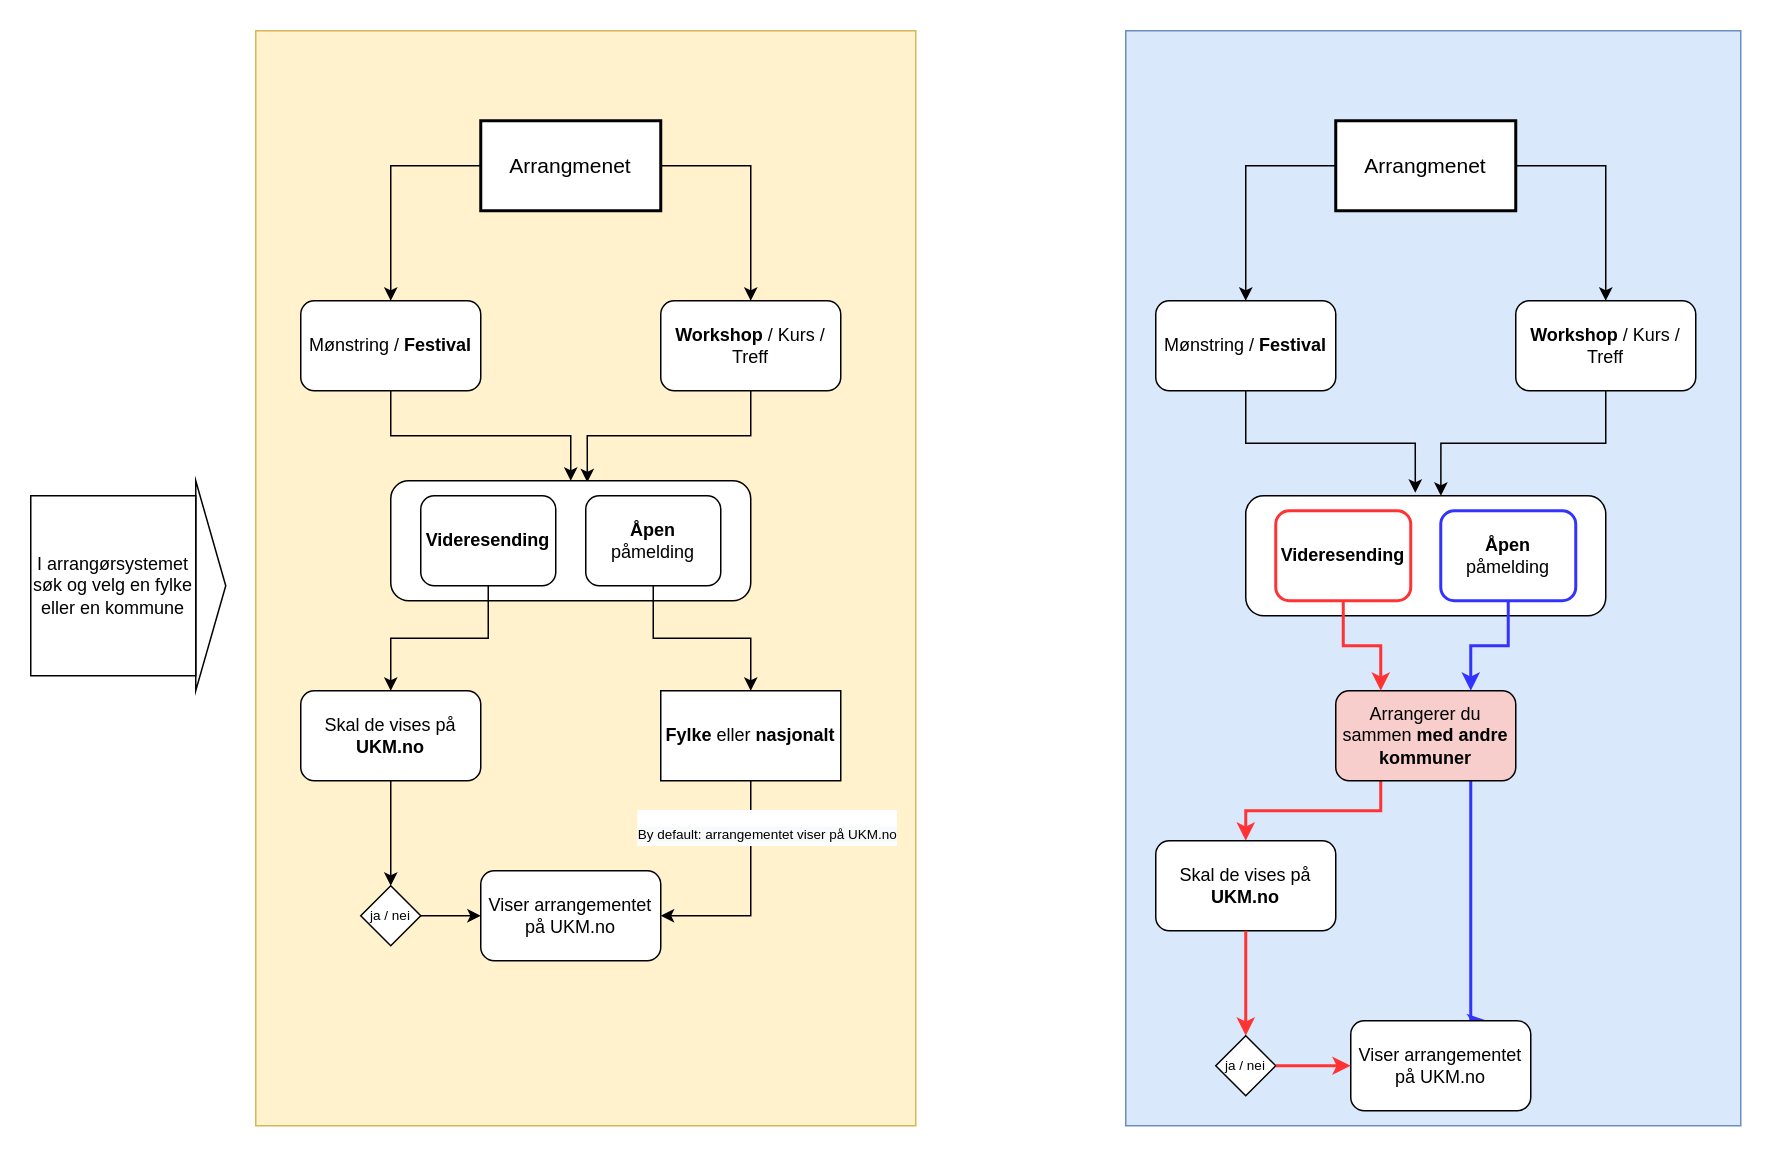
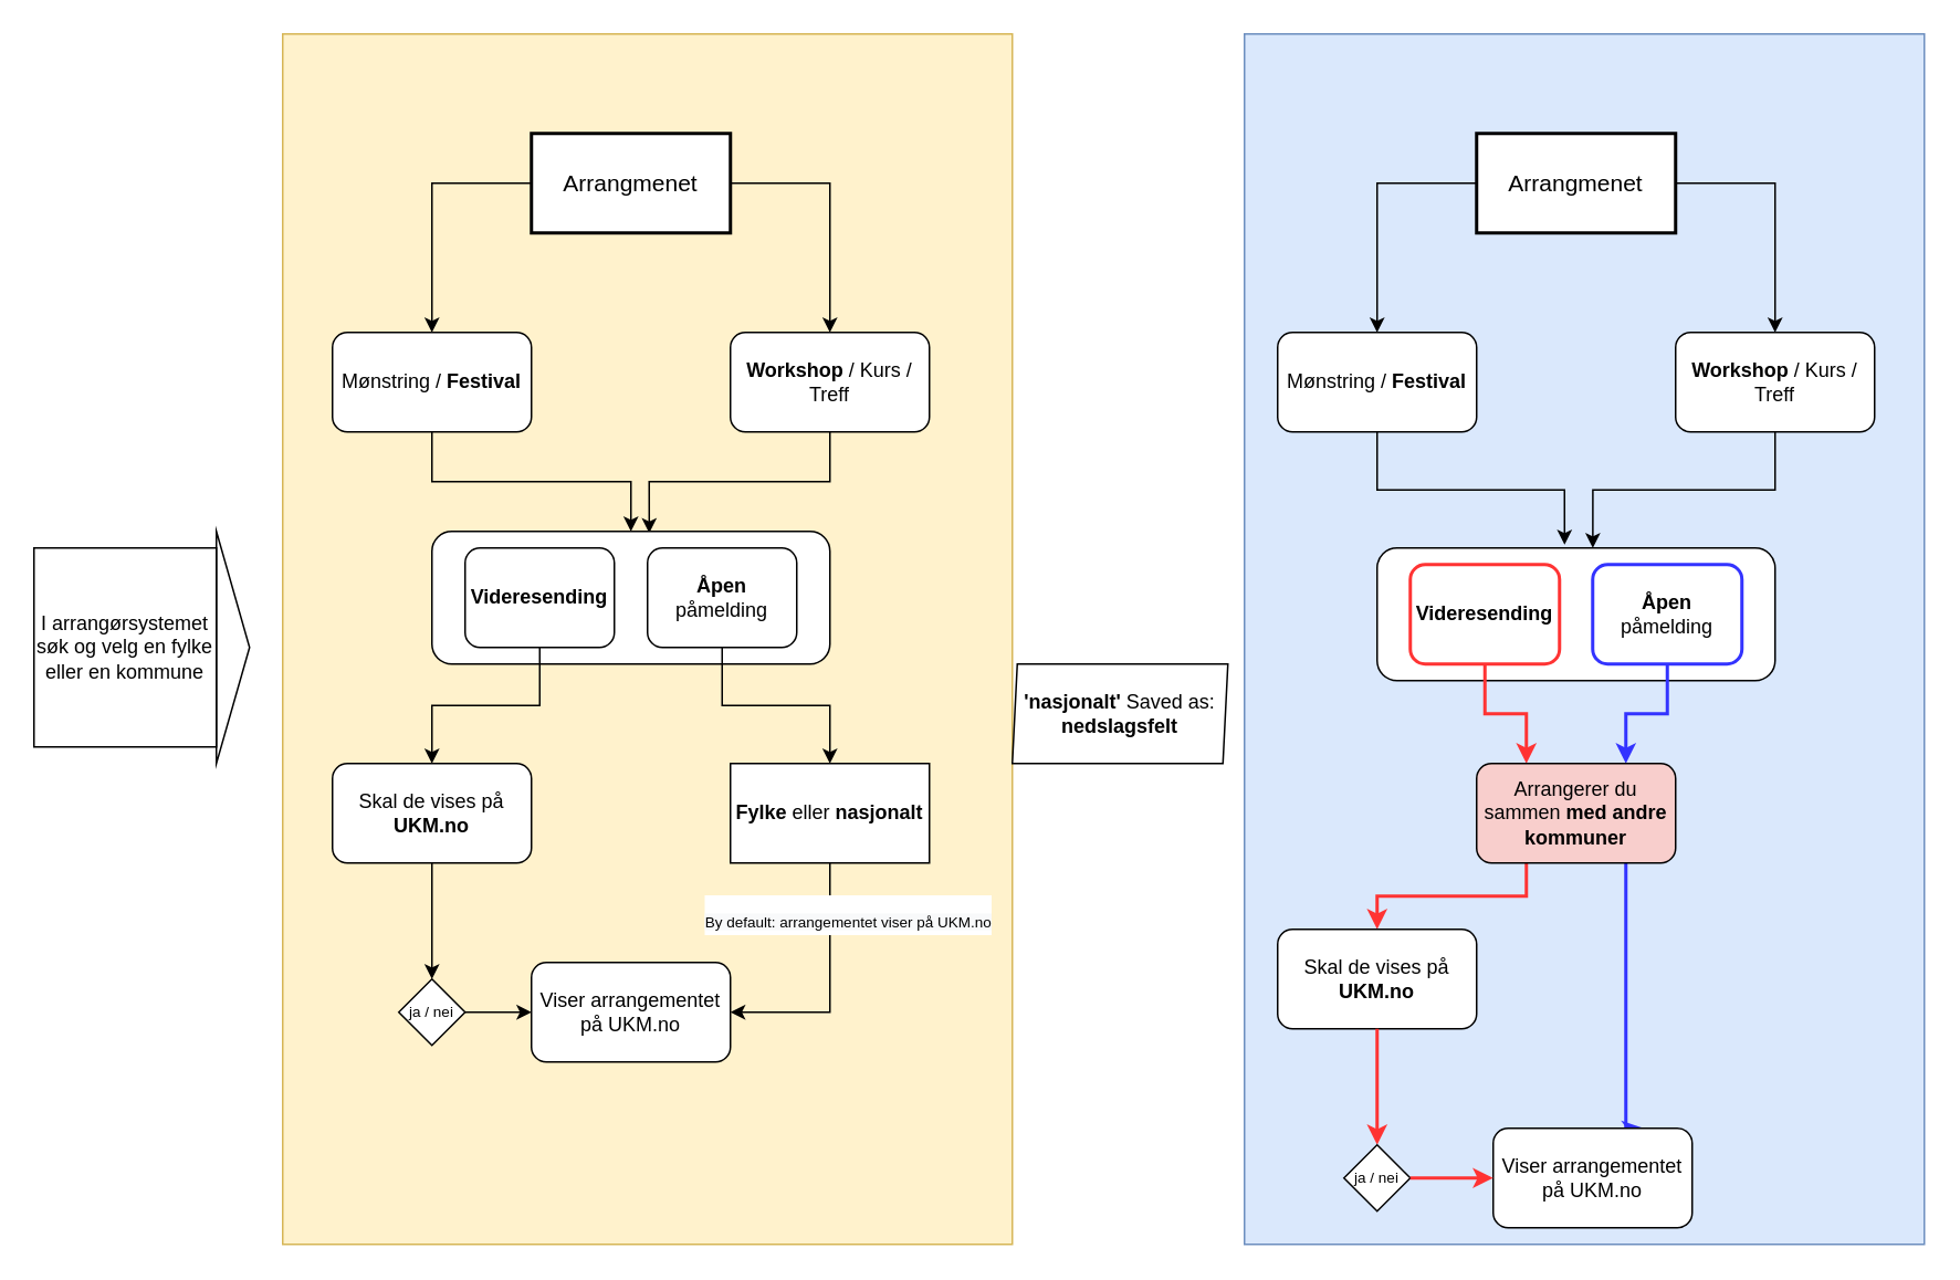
  <mxCell id="0" />
  <mxCell id="1" parent="0" />
  <mxCell id="2" value="" style="rounded=0;whiteSpace=wrap;html=1;fillColor=#dae8fc;strokeColor=#6c8ebf;" vertex="1" parent="1"><mxGeometry x="750" y="20" width="410" height="730" as="geometry" /></mxCell>
  <mxCell id="3" value="" style="rounded=0;whiteSpace=wrap;html=1;fillColor=#fff2cc;strokeColor=#d6b656;" vertex="1" parent="1"><mxGeometry x="170" y="20" width="440" height="730" as="geometry" /></mxCell>
  <mxCell id="4" style="edgeStyle=orthogonalEdgeStyle;rounded=0;orthogonalLoop=1;jettySize=auto;html=1;exitX=1;exitY=0.5;exitDx=0;exitDy=0;" edge="1" parent="1" source="5" target="11"><mxGeometry relative="1" as="geometry" /></mxCell>
  <mxCell id="5" value="" style="rounded=0;whiteSpace=wrap;html=1;strokeWidth=2;" vertex="1" parent="1"><mxGeometry x="320" y="80" width="120" height="60" as="geometry" /></mxCell>
  <mxCell id="6" style="edgeStyle=orthogonalEdgeStyle;rounded=0;orthogonalLoop=1;jettySize=auto;html=1;entryX=0.5;entryY=0;entryDx=0;entryDy=0;" edge="1" parent="1" target="9"><mxGeometry relative="1" as="geometry"><mxPoint x="320" y="110" as="sourcePoint" /><Array as="points"><mxPoint x="260" y="110" /></Array></mxGeometry></mxCell>
  <mxCell id="7" value="Arrangmenet&lt;br style=&quot;font-size: 14px;&quot;&gt;" style="text;html=1;strokeColor=none;fillColor=none;align=center;verticalAlign=middle;whiteSpace=wrap;rounded=0;fontSize=14;" vertex="1" parent="1"><mxGeometry x="340" y="100" width="80" height="20" as="geometry" /></mxCell>
  <mxCell id="8" style="edgeStyle=orthogonalEdgeStyle;rounded=0;orthogonalLoop=1;jettySize=auto;html=1;exitX=0.5;exitY=1;exitDx=0;exitDy=0;" edge="1" parent="1" source="9"><mxGeometry relative="1" as="geometry"><mxPoint x="380" y="320" as="targetPoint" /><Array as="points"><mxPoint x="260" y="290" /><mxPoint x="380" y="290" /></Array></mxGeometry></mxCell>
  <mxCell id="9" value="Mønstring / &lt;b&gt;Festival&lt;/b&gt;" style="rounded=1;whiteSpace=wrap;html=1;" vertex="1" parent="1"><mxGeometry x="200" y="200" width="120" height="60" as="geometry" /></mxCell>
  <mxCell id="10" style="edgeStyle=orthogonalEdgeStyle;rounded=0;orthogonalLoop=1;jettySize=auto;html=1;exitX=0.5;exitY=1;exitDx=0;exitDy=0;entryX=0.546;entryY=0.013;entryDx=0;entryDy=0;entryPerimeter=0;" edge="1" parent="1" source="11" target="12"><mxGeometry relative="1" as="geometry"><Array as="points"><mxPoint x="500" y="290" /><mxPoint x="391" y="290" /></Array></mxGeometry></mxCell>
  <mxCell id="11" value="&lt;b&gt;Workshop&lt;/b&gt; / Kurs / Treff" style="rounded=1;whiteSpace=wrap;html=1;" vertex="1" parent="1"><mxGeometry x="440" y="200" width="120" height="60" as="geometry" /></mxCell>
  <mxCell id="12" value="" style="rounded=1;whiteSpace=wrap;html=1;" vertex="1" parent="1"><mxGeometry x="260" y="320" width="240" height="80" as="geometry" /></mxCell>
  <mxCell id="13" style="edgeStyle=orthogonalEdgeStyle;rounded=0;orthogonalLoop=1;jettySize=auto;html=1;exitX=0.5;exitY=1;exitDx=0;exitDy=0;" edge="1" parent="1" source="14" target="21"><mxGeometry relative="1" as="geometry" /></mxCell>
  <mxCell id="14" value="&lt;b&gt;Videresending&lt;/b&gt;" style="rounded=1;whiteSpace=wrap;html=1;" vertex="1" parent="1"><mxGeometry x="280" y="330" width="90" height="60" as="geometry" /></mxCell>
  <mxCell id="15" style="edgeStyle=orthogonalEdgeStyle;rounded=0;orthogonalLoop=1;jettySize=auto;html=1;exitX=0.5;exitY=1;exitDx=0;exitDy=0;" edge="1" parent="1" source="16" target="19"><mxGeometry relative="1" as="geometry" /></mxCell>
  <mxCell id="16" value="&lt;b&gt;Åpen&lt;/b&gt; påmelding" style="rounded=1;whiteSpace=wrap;html=1;" vertex="1" parent="1"><mxGeometry x="390" y="330" width="90" height="60" as="geometry" /></mxCell>
  <mxCell id="17" style="edgeStyle=orthogonalEdgeStyle;rounded=0;orthogonalLoop=1;jettySize=auto;html=1;entryX=1;entryY=0.5;entryDx=0;entryDy=0;fontSize=20;" edge="1" parent="1" source="19" target="39"><mxGeometry relative="1" as="geometry"><Array as="points"><mxPoint x="500" y="610" /></Array></mxGeometry></mxCell>
  <mxCell id="18" value="&lt;span style=&quot;font-size: 9px ; background-color: rgb(248 , 249 , 250)&quot;&gt;By default: arrangementet viser på UKM.no&lt;/span&gt;" style="edgeLabel;html=1;align=center;verticalAlign=middle;resizable=0;points=[];fontSize=20;" vertex="1" connectable="0" parent="17"><mxGeometry x="-0.533" y="-2" relative="1" as="geometry"><mxPoint x="12" y="-5" as="offset" /></mxGeometry></mxCell>
  <mxCell id="19" value="&lt;b&gt;Fylke&lt;/b&gt; eller &lt;b&gt;nasjonalt&lt;/b&gt;" style="whiteSpace=wrap;html=1;rounded=0;" vertex="1" parent="1"><mxGeometry x="440" y="460" width="120" height="60" as="geometry" /></mxCell>
  <mxCell id="20" style="edgeStyle=orthogonalEdgeStyle;rounded=0;orthogonalLoop=1;jettySize=auto;html=1;entryX=0.5;entryY=0;entryDx=0;entryDy=0;fontSize=20;" edge="1" parent="1" source="21" target="41"><mxGeometry relative="1" as="geometry" /></mxCell>
  <mxCell id="21" value="Skal de vises på &lt;b&gt;UKM.no&lt;/b&gt;" style="rounded=1;whiteSpace=wrap;html=1;" vertex="1" parent="1"><mxGeometry x="200" y="460" width="120" height="60" as="geometry" /></mxCell>
  <mxCell id="22" style="edgeStyle=orthogonalEdgeStyle;rounded=0;orthogonalLoop=1;jettySize=auto;html=1;entryX=0.5;entryY=0;entryDx=0;entryDy=0;fontSize=20;exitX=0;exitY=0.5;exitDx=0;exitDy=0;" edge="1" parent="1" source="23" target="27"><mxGeometry relative="1" as="geometry" /></mxCell>
  <mxCell id="23" value="" style="rounded=0;whiteSpace=wrap;html=1;strokeWidth=2;" vertex="1" parent="1"><mxGeometry x="890" y="80" width="120" height="60" as="geometry" /></mxCell>
  <mxCell id="24" style="edgeStyle=orthogonalEdgeStyle;rounded=0;orthogonalLoop=1;jettySize=auto;html=1;entryX=0.5;entryY=0;entryDx=0;entryDy=0;fontSize=20;" edge="1" parent="1" target="29"><mxGeometry relative="1" as="geometry"><mxPoint x="1010" y="110" as="sourcePoint" /><Array as="points"><mxPoint x="1070" y="110" /></Array></mxGeometry></mxCell>
  <mxCell id="25" value="Arrangmenet&lt;br style=&quot;font-size: 14px;&quot;&gt;" style="text;html=1;strokeColor=none;fillColor=none;align=center;verticalAlign=middle;whiteSpace=wrap;rounded=0;fontSize=14;" vertex="1" parent="1"><mxGeometry x="910" y="100" width="80" height="20" as="geometry" /></mxCell>
  <mxCell id="26" style="edgeStyle=orthogonalEdgeStyle;rounded=0;orthogonalLoop=1;jettySize=auto;html=1;entryX=0.471;entryY=-0.025;entryDx=0;entryDy=0;entryPerimeter=0;fontSize=20;" edge="1" parent="1" source="27" target="30"><mxGeometry relative="1" as="geometry" /></mxCell>
  <mxCell id="27" value="Mønstring / &lt;b&gt;Festival&lt;/b&gt;" style="rounded=1;whiteSpace=wrap;html=1;" vertex="1" parent="1"><mxGeometry x="770" y="200" width="120" height="60" as="geometry" /></mxCell>
  <mxCell id="28" style="edgeStyle=orthogonalEdgeStyle;rounded=0;orthogonalLoop=1;jettySize=auto;html=1;entryX=0.542;entryY=0;entryDx=0;entryDy=0;fontSize=20;entryPerimeter=0;" edge="1" parent="1" source="29" target="30"><mxGeometry relative="1" as="geometry" /></mxCell>
  <mxCell id="29" value="&lt;b&gt;Workshop&lt;/b&gt; / Kurs / Treff" style="rounded=1;whiteSpace=wrap;html=1;" vertex="1" parent="1"><mxGeometry x="1010" y="200" width="120" height="60" as="geometry" /></mxCell>
  <mxCell id="30" value="" style="rounded=1;whiteSpace=wrap;html=1;" vertex="1" parent="1"><mxGeometry x="830" y="330" width="240" height="80" as="geometry" /></mxCell>
  <mxCell id="31" style="edgeStyle=orthogonalEdgeStyle;rounded=0;orthogonalLoop=1;jettySize=auto;html=1;entryX=0.25;entryY=0;entryDx=0;entryDy=0;fontSize=9;fontColor=#FF3333;strokeColor=#FF3333;strokeWidth=2;" edge="1" parent="1" source="32" target="37"><mxGeometry relative="1" as="geometry" /></mxCell>
  <mxCell id="32" value="&lt;b&gt;Videresending&lt;/b&gt;" style="rounded=1;whiteSpace=wrap;html=1;strokeColor=#FF3333;strokeWidth=2;" vertex="1" parent="1"><mxGeometry x="850" y="340" width="90" height="60" as="geometry" /></mxCell>
  <mxCell id="33" style="edgeStyle=orthogonalEdgeStyle;rounded=0;orthogonalLoop=1;jettySize=auto;html=1;entryX=0.75;entryY=0;entryDx=0;entryDy=0;fontSize=9;strokeColor=#3333FF;strokeWidth=2;" edge="1" parent="1" source="34" target="37"><mxGeometry relative="1" as="geometry" /></mxCell>
  <mxCell id="34" value="&lt;b&gt;Åpen&lt;/b&gt; påmelding" style="rounded=1;whiteSpace=wrap;html=1;strokeColor=#3333FF;strokeWidth=2;" vertex="1" parent="1"><mxGeometry x="960" y="340" width="90" height="60" as="geometry" /></mxCell>
  <mxCell id="35" style="edgeStyle=orthogonalEdgeStyle;rounded=0;orthogonalLoop=1;jettySize=auto;html=1;entryX=0.5;entryY=0;entryDx=0;entryDy=0;fontSize=9;fontColor=#FF3333;strokeColor=#FF3333;strokeWidth=2;exitX=0.25;exitY=1;exitDx=0;exitDy=0;" edge="1" parent="1" source="37" target="38"><mxGeometry relative="1" as="geometry" /></mxCell>
  <mxCell id="36" style="edgeStyle=orthogonalEdgeStyle;rounded=0;orthogonalLoop=1;jettySize=auto;html=1;entryX=0.75;entryY=0;entryDx=0;entryDy=0;fontSize=9;fontColor=#FF3333;endArrow=classicThin;endFill=1;strokeColor=#3333FF;strokeWidth=2;" edge="1" parent="1" source="37" target="42"><mxGeometry relative="1" as="geometry"><Array as="points"><mxPoint x="980" y="560" /><mxPoint x="980" y="560" /></Array></mxGeometry></mxCell>
  <mxCell id="37" value="Arrangerer du sammen &lt;b&gt;med andre kommuner&lt;/b&gt;" style="rounded=1;whiteSpace=wrap;html=1;fillColor=#f8cecc;" vertex="1" parent="1"><mxGeometry x="890" y="460" width="120" height="60" as="geometry" /></mxCell>
  <mxCell id="38" value="Skal de vises på &lt;b&gt;UKM.no&lt;/b&gt;" style="rounded=1;whiteSpace=wrap;html=1;" vertex="1" parent="1"><mxGeometry x="770" y="560" width="120" height="60" as="geometry" /></mxCell>
  <mxCell id="39" value="Viser arrangementet på UKM.no" style="rounded=1;whiteSpace=wrap;html=1;" vertex="1" parent="1"><mxGeometry x="320" y="580" width="120" height="60" as="geometry" /></mxCell>
  <mxCell id="40" style="edgeStyle=orthogonalEdgeStyle;rounded=0;orthogonalLoop=1;jettySize=auto;html=1;entryX=0;entryY=0.5;entryDx=0;entryDy=0;fontSize=20;" edge="1" parent="1" source="41" target="39"><mxGeometry relative="1" as="geometry" /></mxCell>
  <mxCell id="41" value="&lt;font style=&quot;font-size: 9px;&quot;&gt;ja / nei&lt;/font&gt;" style="rhombus;whiteSpace=wrap;html=1;fontSize=9;" vertex="1" parent="1"><mxGeometry x="240" y="590" width="40" height="40" as="geometry" /></mxCell>
  <mxCell id="42" value="Viser arrangementet på UKM.no" style="rounded=1;whiteSpace=wrap;html=1;" vertex="1" parent="1"><mxGeometry x="900" y="680" width="120" height="60" as="geometry" /></mxCell>
  <mxCell id="43" style="edgeStyle=orthogonalEdgeStyle;rounded=0;orthogonalLoop=1;jettySize=auto;html=1;entryX=0.5;entryY=0;entryDx=0;entryDy=0;fontSize=9;fontColor=#FF3333;strokeColor=#FF3333;strokeWidth=2;exitX=0.5;exitY=1;exitDx=0;exitDy=0;" edge="1" parent="1" source="38" target="44"><mxGeometry relative="1" as="geometry"><mxPoint x="890" y="620" as="sourcePoint" /><mxPoint x="850" y="660" as="targetPoint" /><Array as="points"><mxPoint x="830" y="640" /><mxPoint x="830" y="640" /></Array></mxGeometry></mxCell>
  <mxCell id="44" value="&lt;font style=&quot;font-size: 9px;&quot;&gt;ja / nei&lt;/font&gt;" style="rhombus;whiteSpace=wrap;html=1;fontSize=9;" vertex="1" parent="1"><mxGeometry x="810" y="690" width="40" height="40" as="geometry" /></mxCell>
  <mxCell id="45" style="edgeStyle=orthogonalEdgeStyle;rounded=0;orthogonalLoop=1;jettySize=auto;html=1;entryX=0;entryY=0.5;entryDx=0;entryDy=0;fontSize=9;fontColor=#FF3333;strokeColor=#FF3333;strokeWidth=2;exitX=1;exitY=0.5;exitDx=0;exitDy=0;" edge="1" parent="1" source="44" target="42"><mxGeometry relative="1" as="geometry"><mxPoint x="860" y="710" as="sourcePoint" /><mxPoint x="840" y="700" as="targetPoint" /><Array as="points"><mxPoint x="880" y="710" /><mxPoint x="880" y="710" /></Array></mxGeometry></mxCell>
+ <mxCell id="46" value="&lt;font color=&quot;#000000&quot; style=&quot;font-size: 12px&quot;&gt;&lt;b&gt;'nasjonalt'&lt;/b&gt; Saved as: &lt;b style=&quot;font-size: 12px&quot;&gt;nedslagsfelt&lt;/b&gt;&lt;/font&gt;" style="shape=parallelogram;perimeter=parallelogramPerimeter;whiteSpace=wrap;html=1;fixedSize=1;fontSize=12;fontColor=#FF3333;strokeColor=#000000;strokeWidth=1;size=3;" vertex="1" parent="1"><mxGeometry x="610" y="400" width="130" height="60" as="geometry" /></mxCell>
  <mxCell id="47" value="" style="triangle;whiteSpace=wrap;html=1;fontSize=12;fontColor=#CCCCCC;strokeColor=#000000;strokeWidth=1;" vertex="1" parent="1"><mxGeometry x="130" y="320" width="20" height="140" as="geometry" /></mxCell>
  <mxCell id="48" value="&lt;font color=&quot;#000000&quot;&gt;I arrangørsystemet søk og velg en fylke eller en kommune&lt;/font&gt;" style="rounded=0;whiteSpace=wrap;html=1;fontSize=12;fontColor=#CCCCCC;strokeColor=#000000;strokeWidth=1;" vertex="1" parent="1"><mxGeometry x="20" y="330" width="110" height="120" as="geometry" /></mxCell>
